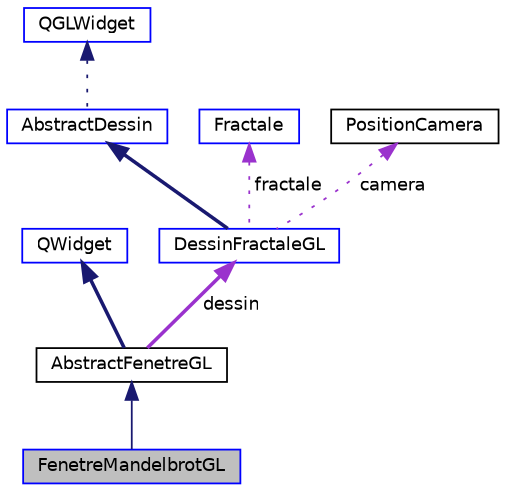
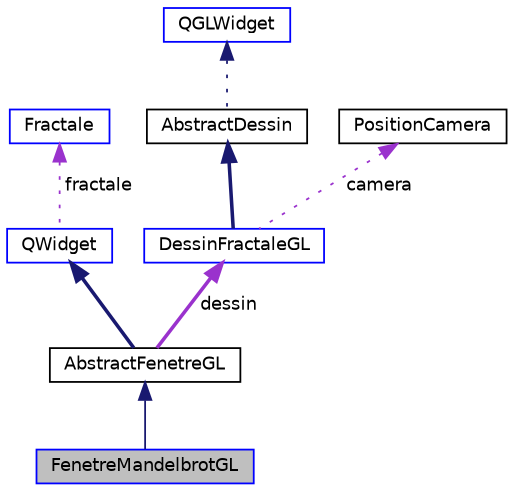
  digraph {
    node [color=blue fillcolor=white fontname=Helvetica fontsize=10 shape=record style=filled]
    edge [color=midnightblue dir=back fontname=Helvetica fontsize=10 labelfontname=Helvetica labelfontsize=10 style=bold]
    n1 [fillcolor=grey75 fontcolor=black height=0.2 label=FenetreMandelbrotGL width=0.4]
    n2 [color=black height=0.2 label=AbstractFenetreGL width=0.4]
    n3 [height=0.2 label=QWidget width=0.4]
    n4 [height=0.2 label=DessinFractaleGL width=0.4]
    n5 [height=0.2 label=QGLWidget width=0.4]
-   n6 [height=0.2 label=AbstractDessin width=0.4]
+   n6 [color=black height=0.2 label=AbstractDessin width=0.4]
    n7 [height=0.2 label=Fractale width=0.4]
    n8 [color=black height=0.2 label=PositionCamera width=0.4]
    n2 -> n1 [style=solid]
    n3 -> n2
    n4 -> n2 [color=darkorchid3 label=" dessin"]
    n5 -> n6 [style=dotted]
    n6 -> n4
-   n7 -> n4 [color=darkorchid3 label=" fractale" style=dotted]
+   n7 -> n3 [color=darkorchid3 label=" fractale" style=dotted]
    n8 -> n4 [color=darkorchid3 label=" camera" style=dotted]
  }
